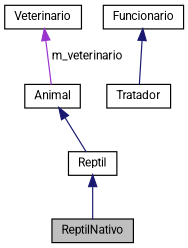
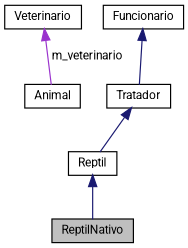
  digraph {
    fontname=Roboto
    node [color=black fillcolor=white fontname=Roboto fontsize=10 shape=record style=filled]
    edge [color=midnightblue dir=back fontname=Roboto fontsize=10 labelfontname=Helvetica labelfontsize=10 style=solid]
    n1 [fillcolor=grey75 fontcolor=black height=0.2 label=ReptilNativo width=0.4]
    n2 [height=0.2 label=Reptil width=0.4]
    n3 [height=0.2 label=Animal width=0.4]
    n4 [height=0.2 label=Tratador width=0.4]
    n5 [height=0.2 label=Funcionario width=0.4]
    n6 [height=0.2 label=Veterinario width=0.4]
    n2 -> n1
-   n3 -> n2
+   n4 -> n2
    n5 -> n4
    n6 -> n3 [color=darkorchid3 label=" m_veterinario"]
  }
